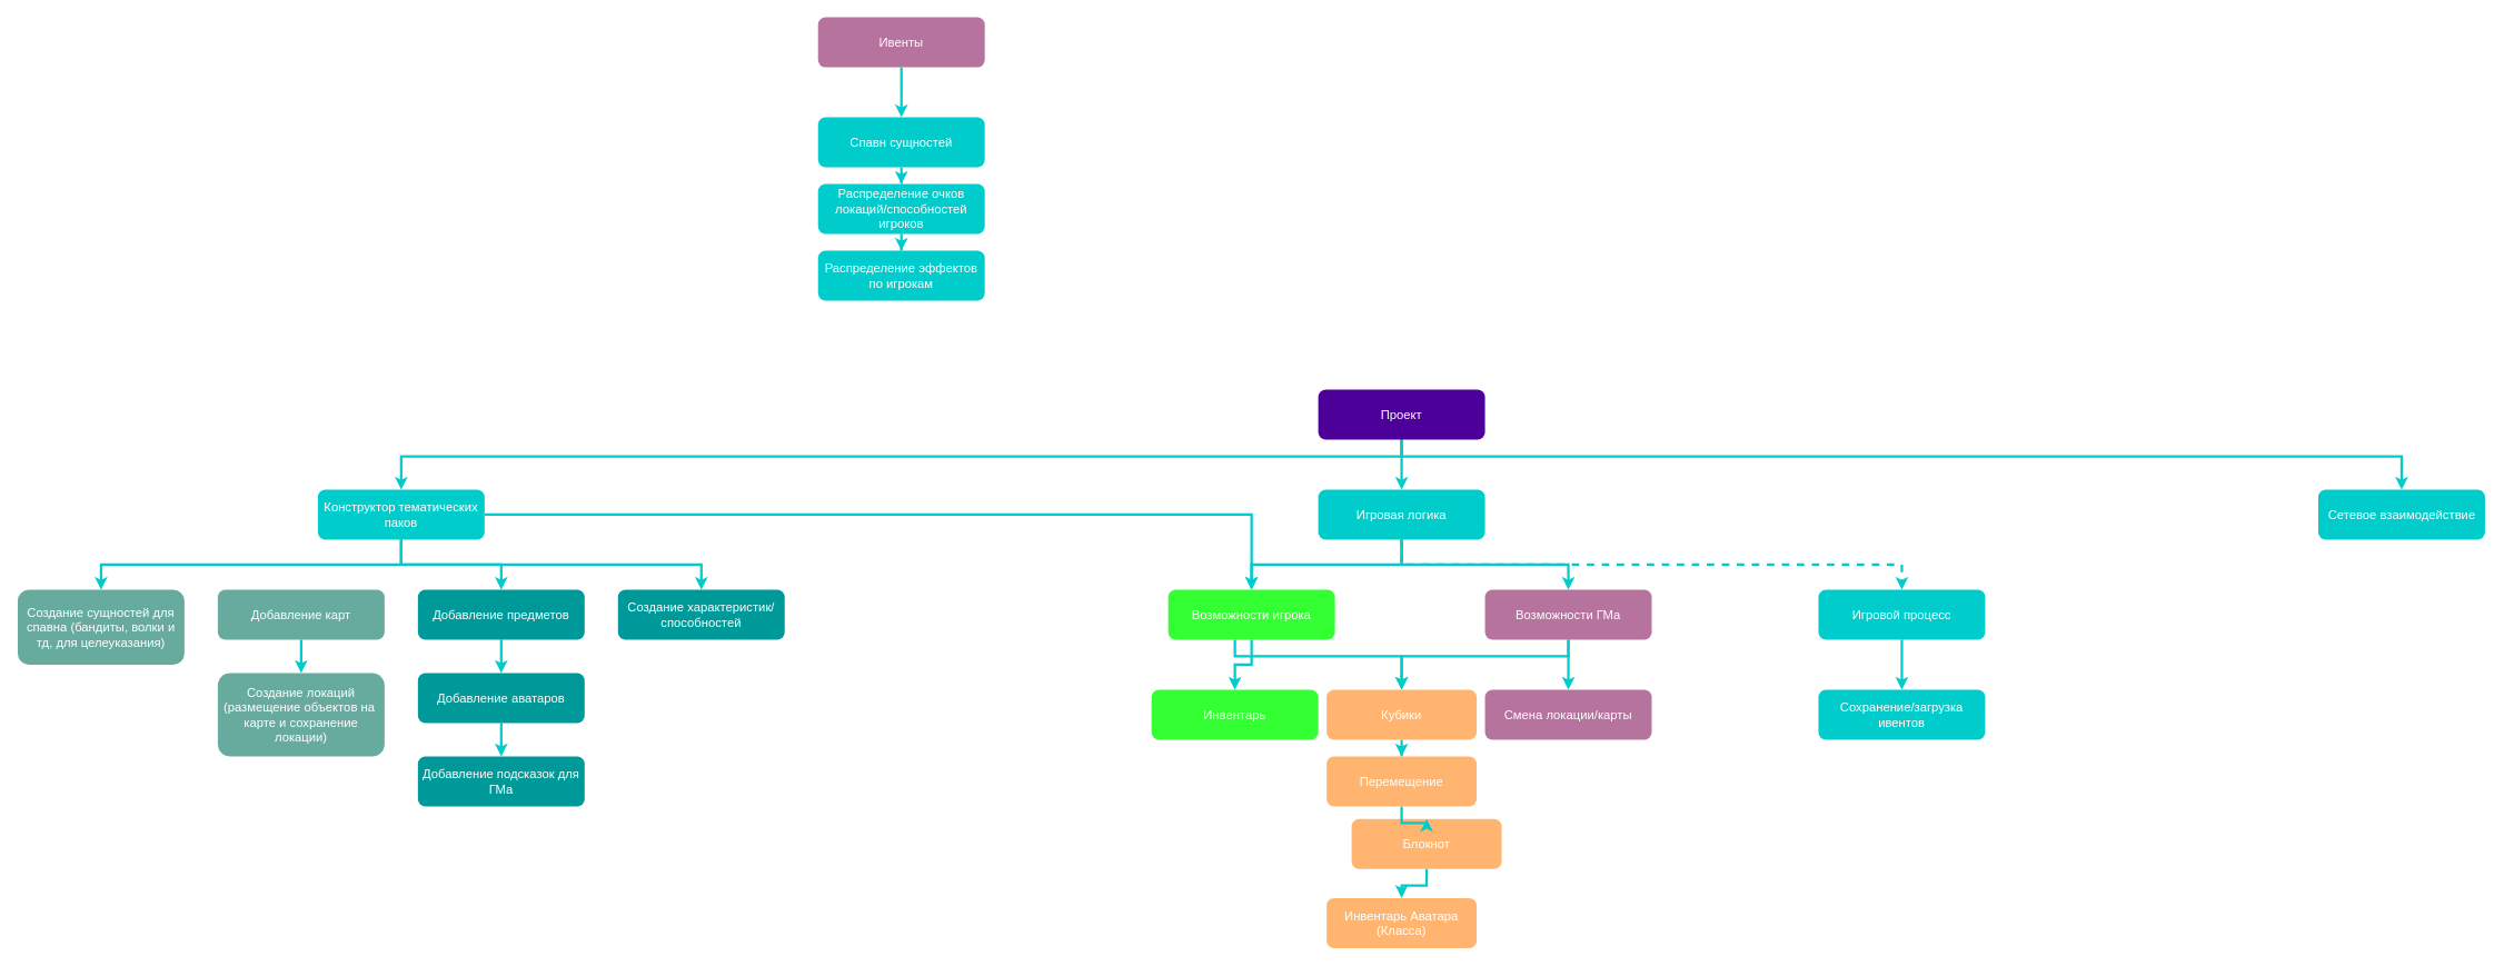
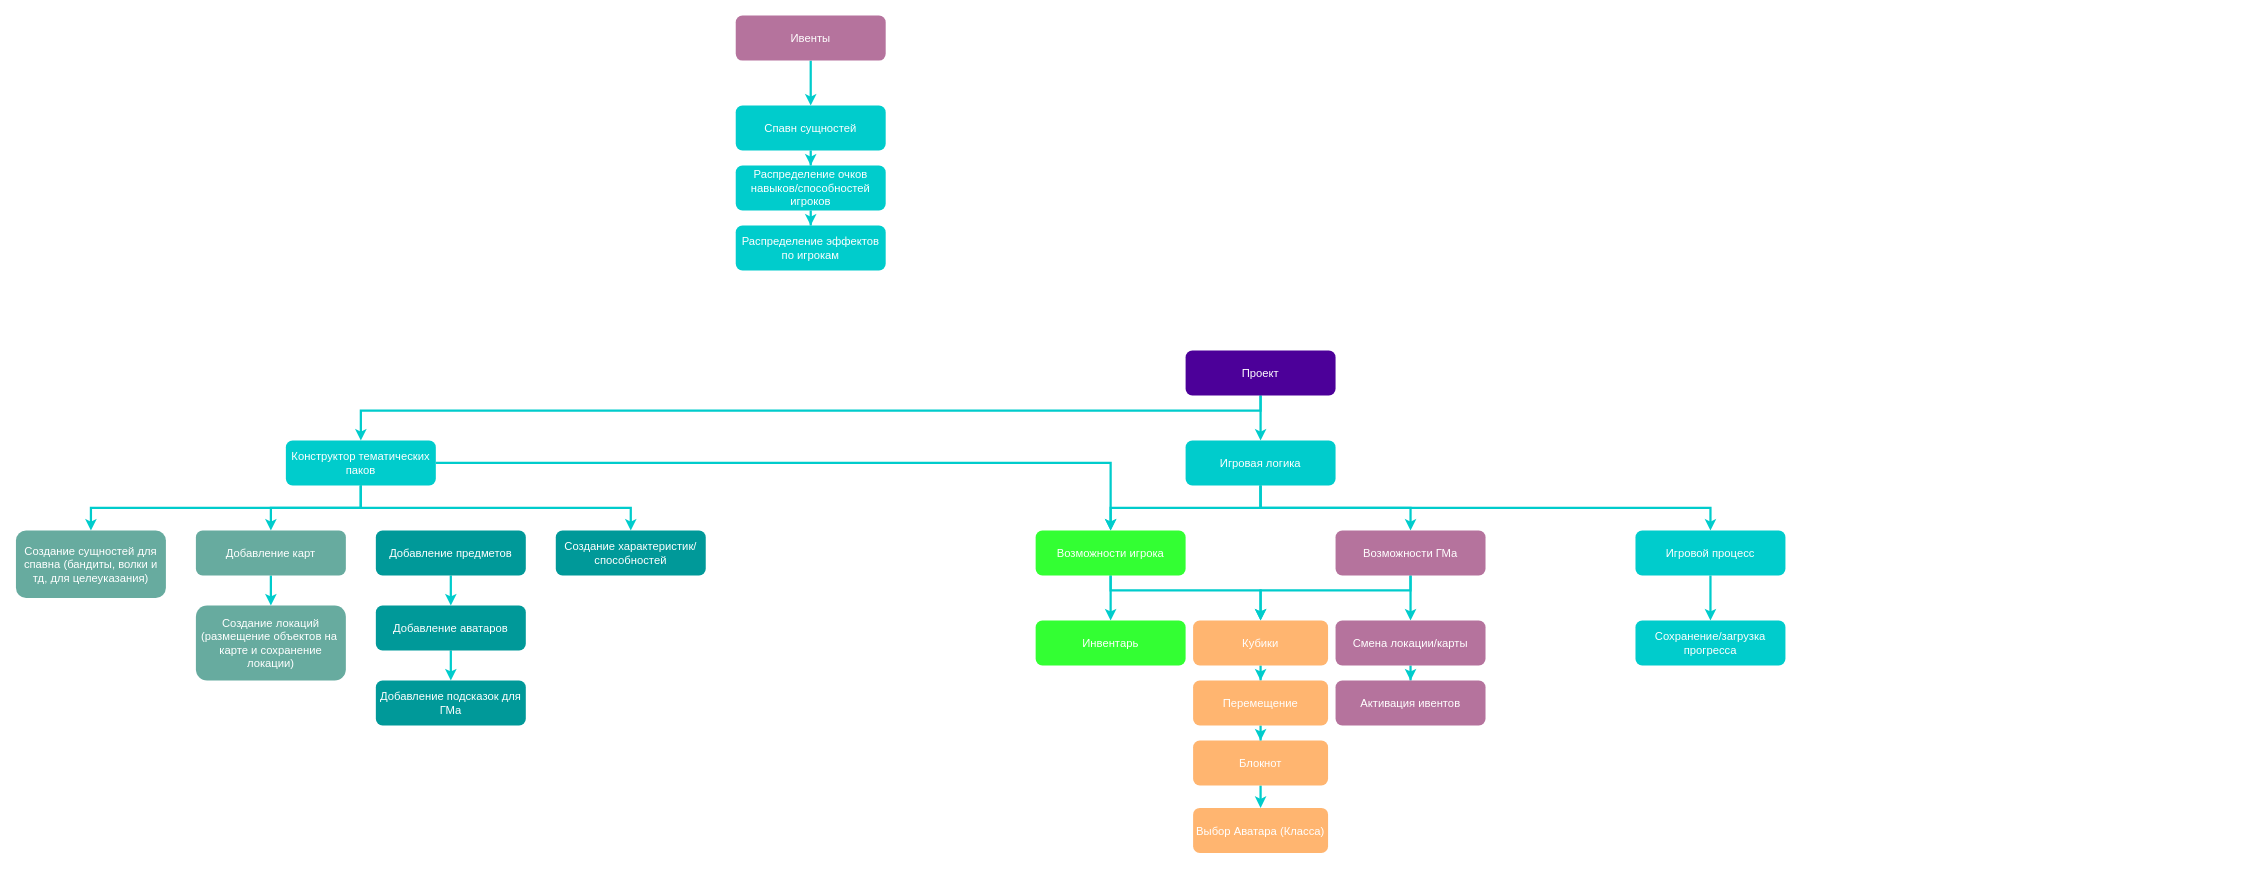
  <mxCell id="0" />
  <mxCell id="1" parent="0" />
  <mxCell id="2" style="edgeStyle=orthogonalEdgeStyle;rounded=0;orthogonalLoop=1;jettySize=auto;html=1;entryX=0.5;entryY=0;entryDx=0;entryDy=0;fontSize=15;strokeWidth=3;elbow=vertical;fillColor=#e1d5e7;strokeColor=#00CCCC;" edge="1" parent="1" source="5" target="9"><mxGeometry relative="1" as="geometry" /></mxCell>
- <mxCell id="3" style="edgeStyle=orthogonalEdgeStyle;rounded=0;orthogonalLoop=1;jettySize=auto;html=1;entryX=0.5;entryY=0;entryDx=0;entryDy=0;strokeColor=#00CCCC;strokeWidth=3;fontSize=15;" edge="1" parent="1" source="5" target="10"><mxGeometry relative="1" as="geometry"><Array as="points"><mxPoint x="1680" y="547" /><mxPoint x="2880" y="547" /></Array></mxGeometry></mxCell>
  <mxCell id="4" style="edgeStyle=orthogonalEdgeStyle;rounded=0;orthogonalLoop=1;jettySize=auto;html=1;strokeColor=#00CCCC;strokeWidth=3;fontSize=15;" edge="1" parent="1" source="5" target="15"><mxGeometry relative="1" as="geometry"><Array as="points"><mxPoint x="1680" y="547" /><mxPoint x="480" y="547" /></Array></mxGeometry></mxCell>
  <mxCell id="5" value="&lt;font color=&quot;#ffffff&quot; style=&quot;font-size: 15px;&quot;&gt;Проект&lt;/font&gt;" style="rounded=1;whiteSpace=wrap;html=1;gradientColor=none;fillColor=#4C0099;strokeColor=none;fontSize=15;" vertex="1" parent="1"><mxGeometry x="1580" y="467" width="200" height="60" as="geometry" /></mxCell>
  <mxCell id="6" style="edgeStyle=orthogonalEdgeStyle;rounded=0;orthogonalLoop=1;jettySize=auto;html=1;entryX=0.5;entryY=0;entryDx=0;entryDy=0;strokeColor=#00CCCC;strokeWidth=3;fontSize=15;" edge="1" parent="1" source="9" target="18"><mxGeometry relative="1" as="geometry" /></mxCell>
  <mxCell id="7" style="edgeStyle=orthogonalEdgeStyle;rounded=0;orthogonalLoop=1;jettySize=auto;html=1;strokeColor=#00CCCC;strokeWidth=3;fontSize=15;" edge="1" parent="1" source="9" target="21"><mxGeometry relative="1" as="geometry" /></mxCell>
- <mxCell id="8" style="edgeStyle=orthogonalEdgeStyle;rounded=0;orthogonalLoop=1;jettySize=auto;html=1;strokeColor=#00CCCC;strokeWidth=3;fontSize=15;dashed=1;" edge="1" parent="1" source="9" target="31"><mxGeometry relative="1" as="geometry"><Array as="points"><mxPoint x="1680" y="677" /><mxPoint x="2280" y="677" /></Array></mxGeometry></mxCell>
+ <mxCell id="8" style="edgeStyle=orthogonalEdgeStyle;rounded=0;orthogonalLoop=1;jettySize=auto;html=1;strokeColor=#00CCCC;strokeWidth=3;fontSize=15;" edge="1" parent="1" source="9" target="31"><mxGeometry relative="1" as="geometry"><Array as="points"><mxPoint x="1680" y="677" /><mxPoint x="2280" y="677" /></Array></mxGeometry></mxCell>
  <mxCell id="9" value="&lt;font color=&quot;#ffffff&quot; style=&quot;font-size: 15px&quot;&gt;Игровая логика&lt;/font&gt;" style="rounded=1;whiteSpace=wrap;html=1;gradientColor=none;fillColor=#00CCCC;strokeColor=none;fontSize=15;" vertex="1" parent="1"><mxGeometry x="1580" y="587" width="200" height="60" as="geometry" /></mxCell>
- <mxCell id="10" value="&lt;font color=&quot;#ffffff&quot; style=&quot;font-size: 15px&quot;&gt;Сетевое взаимодействие&lt;/font&gt;" style="rounded=1;whiteSpace=wrap;html=1;gradientColor=none;fillColor=#00CCCC;strokeColor=none;fontSize=15;" vertex="1" parent="1"><mxGeometry x="2779.5" y="587" width="200" height="60" as="geometry" /></mxCell>
  <mxCell id="11" style="edgeStyle=orthogonalEdgeStyle;rounded=0;orthogonalLoop=1;jettySize=auto;html=1;strokeColor=#00CCCC;strokeWidth=3;fontSize=15;" edge="1" parent="1" source="15" target="18"><mxGeometry relative="1" as="geometry" /></mxCell>
- <mxCell id="12" style="edgeStyle=orthogonalEdgeStyle;rounded=0;orthogonalLoop=1;jettySize=auto;html=1;entryX=0.5;entryY=0;entryDx=0;entryDy=0;strokeColor=#00CCCC;strokeWidth=3;fontSize=15;" edge="1" parent="1" source="15" target="47"><mxGeometry relative="1" as="geometry" /></mxCell>
+ <mxCell id="12" style="edgeStyle=orthogonalEdgeStyle;rounded=0;orthogonalLoop=1;jettySize=auto;html=1;strokeColor=#00CCCC;strokeWidth=3;fontSize=15;" edge="1" parent="1" source="15" target="44"><mxGeometry relative="1" as="geometry" /></mxCell>
  <mxCell id="13" style="edgeStyle=orthogonalEdgeStyle;rounded=0;orthogonalLoop=1;jettySize=auto;html=1;entryX=0.5;entryY=0;entryDx=0;entryDy=0;strokeColor=#00CCCC;strokeWidth=3;fontSize=15;" edge="1" parent="1" source="15" target="50"><mxGeometry relative="1" as="geometry"><Array as="points"><mxPoint x="480" y="677" /><mxPoint x="840" y="677" /></Array></mxGeometry></mxCell>
  <mxCell id="14" style="edgeStyle=orthogonalEdgeStyle;rounded=0;orthogonalLoop=1;jettySize=auto;html=1;entryX=0.5;entryY=0;entryDx=0;entryDy=0;strokeColor=#00CCCC;strokeWidth=3;fontSize=15;" edge="1" parent="1" source="15" target="51"><mxGeometry relative="1" as="geometry"><Array as="points"><mxPoint x="480" y="677" /><mxPoint x="120" y="677" /></Array></mxGeometry></mxCell>
  <mxCell id="15" value="&lt;font color=&quot;#ffffff&quot; style=&quot;font-size: 15px&quot;&gt;Конструктор тематических паков&lt;/font&gt;" style="rounded=1;whiteSpace=wrap;html=1;gradientColor=none;fillColor=#00CCCC;strokeColor=none;fontSize=15;" vertex="1" parent="1"><mxGeometry x="380" y="587" width="200" height="60" as="geometry" /></mxCell>
  <mxCell id="16" style="edgeStyle=orthogonalEdgeStyle;rounded=0;orthogonalLoop=1;jettySize=auto;html=1;entryX=0.5;entryY=0;entryDx=0;entryDy=0;strokeColor=#00CCCC;strokeWidth=3;fontSize=15;" edge="1" parent="1" source="18" target="26"><mxGeometry relative="1" as="geometry"><Array as="points"><mxPoint x="1480" y="787" /><mxPoint x="1680" y="787" /></Array></mxGeometry></mxCell>
  <mxCell id="17" style="edgeStyle=orthogonalEdgeStyle;rounded=0;orthogonalLoop=1;jettySize=auto;html=1;entryX=0.5;entryY=0;entryDx=0;entryDy=0;strokeColor=#00CCCC;strokeWidth=3;fontSize=15;" edge="1" parent="1" source="18" target="22"><mxGeometry relative="1" as="geometry" /></mxCell>
- <mxCell id="18" value="&lt;font color=&quot;#ffffff&quot;&gt;Возможности игрока&lt;/font&gt;" style="rounded=1;whiteSpace=wrap;html=1;gradientColor=none;fillColor=#33FF33;strokeColor=none;fontSize=15;" vertex="1" parent="1"><mxGeometry x="1400" y="707" width="200" height="60" as="geometry" /></mxCell>
+ <mxCell id="18" value="&lt;font color=&quot;#ffffff&quot;&gt;Возможности игрока&lt;/font&gt;" style="rounded=1;whiteSpace=wrap;html=1;gradientColor=none;fillColor=#33FF33;strokeColor=none;fontSize=15;" vertex="1" parent="1"><mxGeometry y="707" width="200" height="60" as="geometry" x="1380" /></mxCell>
  <mxCell id="19" style="edgeStyle=orthogonalEdgeStyle;rounded=0;orthogonalLoop=1;jettySize=auto;html=1;entryX=0.5;entryY=0;entryDx=0;entryDy=0;strokeColor=#00CCCC;strokeWidth=3;fontSize=15;" edge="1" parent="1" source="21" target="26"><mxGeometry relative="1" as="geometry"><Array as="points"><mxPoint x="1880" y="787" /><mxPoint x="1680" y="787" /></Array></mxGeometry></mxCell>
  <mxCell id="20" style="edgeStyle=orthogonalEdgeStyle;rounded=0;orthogonalLoop=1;jettySize=auto;html=1;entryX=0.5;entryY=0;entryDx=0;entryDy=0;strokeColor=#00CCCC;strokeWidth=3;fontSize=15;" edge="1" parent="1" source="21" target="34"><mxGeometry relative="1" as="geometry" /></mxCell>
  <mxCell id="21" value="&lt;font color=&quot;#ffffff&quot;&gt;Возможности ГМа&lt;/font&gt;" style="rounded=1;whiteSpace=wrap;html=1;gradientColor=none;fillColor=#B5739D;strokeColor=none;fontSize=15;" vertex="1" parent="1"><mxGeometry x="1780" y="707" width="200" height="60" as="geometry" /></mxCell>
  <mxCell id="22" value="&lt;font color=&quot;#ffffff&quot;&gt;Инвентарь&lt;/font&gt;" style="rounded=1;whiteSpace=wrap;html=1;gradientColor=none;fillColor=#33FF33;strokeColor=none;fontSize=15;" vertex="1" parent="1"><mxGeometry y="827" width="200" height="60" as="geometry" x="1380" /></mxCell>
  <mxCell id="23" style="edgeStyle=orthogonalEdgeStyle;rounded=0;orthogonalLoop=1;jettySize=auto;html=1;entryX=0.5;entryY=0;entryDx=0;entryDy=0;strokeColor=#00CCCC;strokeWidth=3;fontSize=15;" edge="1" parent="1" source="24" target="29"><mxGeometry relative="1" as="geometry" /></mxCell>
- <mxCell id="24" value="&lt;font color=&quot;#ffffff&quot;&gt;Блокнот&lt;/font&gt;" style="rounded=1;whiteSpace=wrap;html=1;gradientColor=none;fillColor=#FFB570;strokeColor=none;fontSize=15;" vertex="1" parent="1"><mxGeometry x="1620" y="982" width="180" height="60" as="geometry" /></mxCell>
+ <mxCell id="24" value="&lt;font color=&quot;#ffffff&quot;&gt;Блокнот&lt;/font&gt;" style="rounded=1;whiteSpace=wrap;html=1;gradientColor=none;fillColor=#FFB570;strokeColor=none;fontSize=15;" vertex="1" parent="1"><mxGeometry x="1590" y="987" width="180" height="60" as="geometry" /></mxCell>
  <mxCell id="25" style="edgeStyle=orthogonalEdgeStyle;rounded=0;orthogonalLoop=1;jettySize=auto;html=1;entryX=0.5;entryY=0;entryDx=0;entryDy=0;strokeColor=#00CCCC;strokeWidth=3;fontSize=15;" edge="1" parent="1" source="26" target="28"><mxGeometry relative="1" as="geometry" /></mxCell>
  <mxCell id="26" value="&lt;font color=&quot;#ffffff&quot;&gt;Кубики&lt;/font&gt;" style="rounded=1;whiteSpace=wrap;html=1;gradientColor=none;fillColor=#FFB570;strokeColor=none;fontSize=15;" vertex="1" parent="1"><mxGeometry x="1590" y="827" width="180" height="60" as="geometry" /></mxCell>
  <mxCell id="27" style="edgeStyle=orthogonalEdgeStyle;rounded=0;orthogonalLoop=1;jettySize=auto;html=1;entryX=0.5;entryY=0;entryDx=0;entryDy=0;strokeColor=#00CCCC;strokeWidth=3;fontSize=15;" edge="1" parent="1" source="28" target="24"><mxGeometry relative="1" as="geometry" /></mxCell>
  <mxCell id="28" value="&lt;font color=&quot;#ffffff&quot;&gt;Перемещение&lt;/font&gt;" style="rounded=1;whiteSpace=wrap;html=1;gradientColor=none;fillColor=#FFB570;strokeColor=none;fontSize=15;" vertex="1" parent="1"><mxGeometry x="1590" y="907" width="180" height="60" as="geometry" /></mxCell>
- <mxCell id="29" value="&lt;font color=&quot;#ffffff&quot;&gt;Инвентарь Аватара (Класса)&lt;/font&gt;" style="rounded=1;whiteSpace=wrap;html=1;gradientColor=none;fillColor=#FFB570;strokeColor=none;fontSize=15;" vertex="1" parent="1"><mxGeometry x="1590" y="1077" width="180" height="60" as="geometry" /></mxCell>
+ <mxCell id="29" value="&lt;font color=&quot;#ffffff&quot;&gt;Выбор Аватара (Класса)&lt;/font&gt;" style="rounded=1;whiteSpace=wrap;html=1;gradientColor=none;fillColor=#FFB570;strokeColor=none;fontSize=15;" vertex="1" parent="1"><mxGeometry x="1590" y="1077" width="180" height="60" as="geometry" /></mxCell>
  <mxCell id="30" style="edgeStyle=orthogonalEdgeStyle;rounded=0;orthogonalLoop=1;jettySize=auto;html=1;entryX=0.5;entryY=0;entryDx=0;entryDy=0;strokeColor=#00CCCC;strokeWidth=3;fontSize=15;" edge="1" parent="1" source="31" target="32"><mxGeometry relative="1" as="geometry" /></mxCell>
  <mxCell id="31" value="&lt;font color=&quot;#ffffff&quot; style=&quot;font-size: 15px&quot;&gt;Игровой процесс&lt;/font&gt;" style="rounded=1;whiteSpace=wrap;html=1;gradientColor=none;fillColor=#00CCCC;strokeColor=none;fontSize=15;" vertex="1" parent="1"><mxGeometry x="2180" y="707" width="200" height="60" as="geometry" /></mxCell>
- <mxCell id="32" value="&lt;font color=&quot;#ffffff&quot; style=&quot;font-size: 15px&quot;&gt;Сохранение/загрузка ивентов&lt;/font&gt;" style="rounded=1;whiteSpace=wrap;html=1;gradientColor=none;fillColor=#00CCCC;strokeColor=none;fontSize=15;" vertex="1" parent="1"><mxGeometry x="2180" y="827" width="200" height="60" as="geometry" /></mxCell>
+ <mxCell id="32" value="&lt;font color=&quot;#ffffff&quot; style=&quot;font-size: 15px&quot;&gt;Сохранение/загрузка прогресса&lt;/font&gt;" style="rounded=1;whiteSpace=wrap;html=1;gradientColor=none;fillColor=#00CCCC;strokeColor=none;fontSize=15;" vertex="1" parent="1"><mxGeometry x="2180" y="827" width="200" height="60" as="geometry" /></mxCell>
+ <mxCell id="33" style="edgeStyle=orthogonalEdgeStyle;rounded=0;orthogonalLoop=1;jettySize=auto;html=1;entryX=0.5;entryY=0;entryDx=0;entryDy=0;strokeColor=#00CCCC;strokeWidth=3;fontSize=15;" edge="1" parent="1" source="34" target="35"><mxGeometry relative="1" as="geometry" /></mxCell>
  <mxCell id="34" value="&lt;font color=&quot;#ffffff&quot;&gt;Смена локации/карты&lt;/font&gt;" style="rounded=1;whiteSpace=wrap;html=1;gradientColor=none;fillColor=#B5739D;strokeColor=none;fontSize=15;" vertex="1" parent="1"><mxGeometry x="1780" y="827" width="200" height="60" as="geometry" /></mxCell>
+ <mxCell id="35" value="&lt;font color=&quot;#ffffff&quot;&gt;Активация ивентов&lt;/font&gt;" style="rounded=1;whiteSpace=wrap;html=1;gradientColor=none;fillColor=#B5739D;strokeColor=none;fontSize=15;" vertex="1" parent="1"><mxGeometry x="1780" y="907" width="200" height="60" as="geometry" /></mxCell>
  <mxCell id="36" style="edgeStyle=orthogonalEdgeStyle;rounded=0;orthogonalLoop=1;jettySize=auto;html=1;entryX=0.5;entryY=0;entryDx=0;entryDy=0;strokeColor=#00CCCC;strokeWidth=3;fontSize=15;" edge="1" parent="1" source="37" target="39"><mxGeometry relative="1" as="geometry" /></mxCell>
  <mxCell id="37" value="&lt;font color=&quot;#ffffff&quot;&gt;Ивенты&lt;/font&gt;" style="rounded=1;whiteSpace=wrap;html=1;gradientColor=none;fillColor=#B5739D;strokeColor=none;fontSize=15;" vertex="1" parent="1"><mxGeometry x="980" y="20.333" width="200" height="60" as="geometry" /></mxCell>
  <mxCell id="38" style="edgeStyle=orthogonalEdgeStyle;rounded=0;orthogonalLoop=1;jettySize=auto;html=1;entryX=0.5;entryY=0;entryDx=0;entryDy=0;strokeColor=#00CCCC;strokeWidth=3;fontSize=15;" edge="1" parent="1" source="39" target="41"><mxGeometry relative="1" as="geometry" /></mxCell>
  <mxCell id="39" value="&lt;font color=&quot;#ffffff&quot;&gt;Спавн сущностей&lt;/font&gt;" style="rounded=1;whiteSpace=wrap;html=1;gradientColor=none;fillColor=#00CCCC;strokeColor=none;fontSize=15;" vertex="1" parent="1"><mxGeometry x="980" y="140.333" width="200" height="60" as="geometry" /></mxCell>
  <mxCell id="40" style="edgeStyle=orthogonalEdgeStyle;rounded=0;orthogonalLoop=1;jettySize=auto;html=1;strokeColor=#00CCCC;strokeWidth=3;fontSize=15;" edge="1" parent="1" source="41" target="42"><mxGeometry relative="1" as="geometry" /></mxCell>
- <mxCell id="41" value="&lt;font color=&quot;#ffffff&quot;&gt;Распределение очков локаций/способностей игроков&lt;/font&gt;" style="rounded=1;whiteSpace=wrap;html=1;gradientColor=none;fillColor=#00CCCC;strokeColor=none;fontSize=15;" vertex="1" parent="1"><mxGeometry x="980" y="220.333" width="200" height="60" as="geometry" /></mxCell>
+ <mxCell id="41" value="&lt;font color=&quot;#ffffff&quot;&gt;Распределение очков навыков/способностей игроков&lt;/font&gt;" style="rounded=1;whiteSpace=wrap;html=1;gradientColor=none;fillColor=#00CCCC;strokeColor=none;fontSize=15;" vertex="1" parent="1"><mxGeometry x="980" y="220.333" width="200" height="60" as="geometry" /></mxCell>
  <mxCell id="42" value="&lt;font color=&quot;#ffffff&quot;&gt;Распределение эффектов по игрокам&lt;/font&gt;" style="rounded=1;whiteSpace=wrap;html=1;gradientColor=none;fillColor=#00CCCC;strokeColor=none;fontSize=15;" vertex="1" parent="1"><mxGeometry x="980" y="300.333" width="200" height="60" as="geometry" /></mxCell>
  <mxCell id="43" style="edgeStyle=orthogonalEdgeStyle;rounded=0;orthogonalLoop=1;jettySize=auto;html=1;entryX=0.5;entryY=0;entryDx=0;entryDy=0;strokeColor=#00CCCC;strokeWidth=3;fontSize=15;" edge="1" parent="1" source="44" target="45"><mxGeometry relative="1" as="geometry" /></mxCell>
  <mxCell id="44" value="&lt;font color=&quot;#ffffff&quot;&gt;Добавление карт&lt;/font&gt;" style="rounded=1;whiteSpace=wrap;html=1;gradientColor=none;fillColor=#67AB9F;strokeColor=none;fontSize=15;" vertex="1" parent="1"><mxGeometry x="260" y="707" width="200" height="60" as="geometry" /></mxCell>
  <mxCell id="45" value="&lt;font color=&quot;#ffffff&quot;&gt;Создание локаций&lt;br&gt;(размещение объектов на&amp;nbsp; карте и сохранение локации)&lt;br&gt;&lt;/font&gt;" style="rounded=1;whiteSpace=wrap;html=1;gradientColor=none;fillColor=#67AB9F;strokeColor=none;fontSize=15;" vertex="1" parent="1"><mxGeometry x="260" y="807" width="200" height="100" as="geometry" /></mxCell>
  <mxCell id="46" style="edgeStyle=orthogonalEdgeStyle;rounded=0;orthogonalLoop=1;jettySize=auto;html=1;entryX=0.5;entryY=0;entryDx=0;entryDy=0;strokeColor=#00CCCC;strokeWidth=3;fontSize=15;" edge="1" parent="1" source="47" target="49"><mxGeometry relative="1" as="geometry" /></mxCell>
  <mxCell id="47" value="&lt;font color=&quot;#ffffff&quot;&gt;Добавление предметов&lt;/font&gt;" style="rounded=1;whiteSpace=wrap;html=1;gradientColor=none;fillColor=#009999;strokeColor=none;fontSize=15;" vertex="1" parent="1"><mxGeometry x="500" y="707" width="200" height="60" as="geometry" /></mxCell>
  <mxCell id="48" style="edgeStyle=orthogonalEdgeStyle;rounded=0;orthogonalLoop=1;jettySize=auto;html=1;entryX=0.5;entryY=0;entryDx=0;entryDy=0;strokeColor=#00CCCC;strokeWidth=3;fontSize=15;" edge="1" parent="1" source="49" target="52"><mxGeometry relative="1" as="geometry" /></mxCell>
  <mxCell id="49" value="&lt;font color=&quot;#ffffff&quot;&gt;Добавление аватаров&lt;/font&gt;" style="rounded=1;whiteSpace=wrap;html=1;gradientColor=none;fillColor=#009999;strokeColor=none;fontSize=15;" vertex="1" parent="1"><mxGeometry x="500" y="807" width="200" height="60" as="geometry" /></mxCell>
  <mxCell id="50" value="&lt;font color=&quot;#ffffff&quot;&gt;Создание характеристик/способностей&lt;/font&gt;" style="rounded=1;whiteSpace=wrap;html=1;gradientColor=none;fillColor=#009999;strokeColor=none;fontSize=15;" vertex="1" parent="1"><mxGeometry x="740" y="707" width="200" height="60" as="geometry" /></mxCell>
  <mxCell id="51" value="&lt;font color=&quot;#ffffff&quot;&gt;Создание сущностей для спавна (бандиты, волки и тд, для целеуказания)&lt;/font&gt;" style="rounded=1;whiteSpace=wrap;html=1;gradientColor=none;fillColor=#67AB9F;strokeColor=none;fontSize=15;" vertex="1" parent="1"><mxGeometry x="20" y="707" width="200" height="90" as="geometry" /></mxCell>
  <mxCell id="52" value="&lt;font color=&quot;#ffffff&quot;&gt;Добавление подсказок для ГМа&lt;/font&gt;" style="rounded=1;whiteSpace=wrap;html=1;gradientColor=none;fillColor=#009999;strokeColor=none;fontSize=15;" vertex="1" parent="1"><mxGeometry x="500" y="907" width="200" height="60" as="geometry" /></mxCell>
